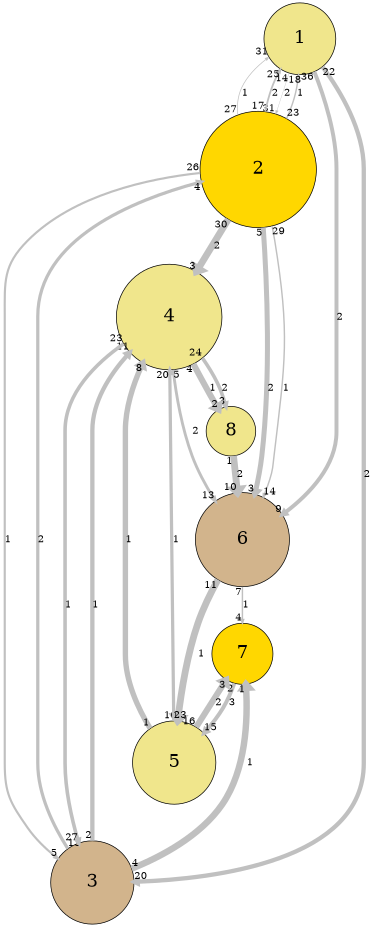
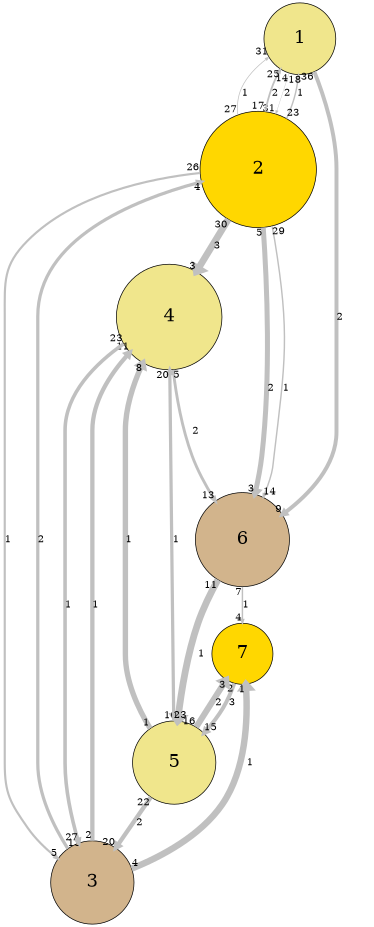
  digraph {
    rankdir=TB
    scale=1
    splines=spline
    node [fillcolor=khaki fontsize=25 shape=circle style=filled]
    edge [arrowsize=0.5 capacity=1 color=grey from_pd=22 headlabel=3 penwidth=2.0 pt=17 splines=true taillabel=23 to_pd=2]
    n1 [height=1.3929 label=1 width=1.3929]
    n2 [fillcolor=gold height=2.25 label=2 width=2.25]
    n3 [fillcolor=tan height=1.8214 label=6 width=1.8214]
    n4 [fillcolor=tan height=1.6071 label=3 width=1.6071]
    n5 [height=2.0357 label=4 width=2.0357]
    n6 [fillcolor=gold height=1.1786 label=7 width=1.1786]
    n7 [height=1.6071 label=5 width=1.6071]
-   n8 [height=0.96429 label=8 width=0.96429]
    n1 -> n2 [capacity=2 from_pd=13 headlabel=31 label=2 penwidth=0.5 pt=20 taillabel=14 to_pd=30]
    n1 -> n3 [capacity=2 from_pd=35 headlabel=9 label=2 penwidth=5.5 pt=10 taillabel=36 to_pd=8]
    n2 -> n1 [headlabel=18 label=1 to_pd=17]
    n2 -> n1 [from_pd=26 headlabel=31 label=1 penwidth=1.0 pt=19 taillabel=27 to_pd=30]
    n2 -> n1 [capacity=2 from_pd=16 headlabel=25 label=2 penwidth=2.5 pt=16 taillabel=17 to_pd=24]
    n2 -> n3 [capacity=2 from_pd=4 label=2 penwidth=7.0 pt=7 taillabel=5]
    n2 -> n3 [from_pd=28 headlabel=14 label=1 taillabel=29 to_pd=13]
    n2 -> n4 [from_pd=25 headlabel=5 label=1 penwidth=3.0 pt=15 taillabel=26 to_pd=4]
-   n2 -> n5 [capacity=2 from_pd=29 label=2 penwidth=9.5 pt=2 taillabel=30]
+   n2 -> n5 [capacity=2 from_pd=29 label=3 penwidth=9.5 pt=2 taillabel=30]
    n3 -> n6 [from_pd=6 headlabel=4 label=1 taillabel=7 to_pd=3]
    n3 -> n7 [from_pd=10 headlabel=10 label=1 penwidth=9.5 pt=2 taillabel=11 to_pd=9]
    n4 -> n2 [capacity=2 from_pd=12 headlabel=4 label=2 penwidth=4.5 pt=12 taillabel=13 to_pd=3]
    n4 -> n5 [from_pd=1 headlabel=11 label=1 penwidth=6.0 pt=9 taillabel=2 to_pd=10]
    n4 -> n6 [from_pd=3 headlabel=1 label=1 penwidth=9.0 pt=3 taillabel=4 to_pd=0]
    n5 -> n3 [from_pd=4 headlabel=13 label=2 penwidth=4.0 pt=13 taillabel=5 to_pd=12]
    n5 -> n4 [headlabel=27 label=1 penwidth=5.0 pt=11 to_pd=26]
-   n5 -> n8 [capacity=2 from_pd=23 label=2 penwidth=5.0 pt=11 taillabel=24]
-   n5 -> n8 [from_pd=3 headlabel=2 label=1 penwidth=8.5 pt=4 taillabel=4 to_pd=1]
    n6 -> n7 [from_pd=1 headlabel=15 label=3 penwidth=5.5 pt=10 taillabel=2 to_pd=14]
-   n1 -> n4 [capacity=2 from_pd=21 headlabel=20 label=2 penwidth=6.0 pt=9 taillabel=22 to_pd=19]
+   n7 -> n4 [capacity=2 from_pd=21 headlabel=20 label=2 penwidth=6.0 pt=9 taillabel=22 to_pd=19]
    n7 -> n5 [headlabel=20 label=1 penwidth=4.5 pt=12 to_pd=19]
    n7 -> n5 [from_pd=0 headlabel=8 label=1 penwidth=7.5 pt=6 taillabel=1 to_pd=7]
    n7 -> n6 [capacity=2 from_pd=15 label=2 penwidth=8.5 pt=4 taillabel=16]
-   n8 -> n3 [capacity=2 from_pd=0 headlabel=10 label=2 penwidth=9.5 pt=2 taillabel=1 to_pd=9]
  }
